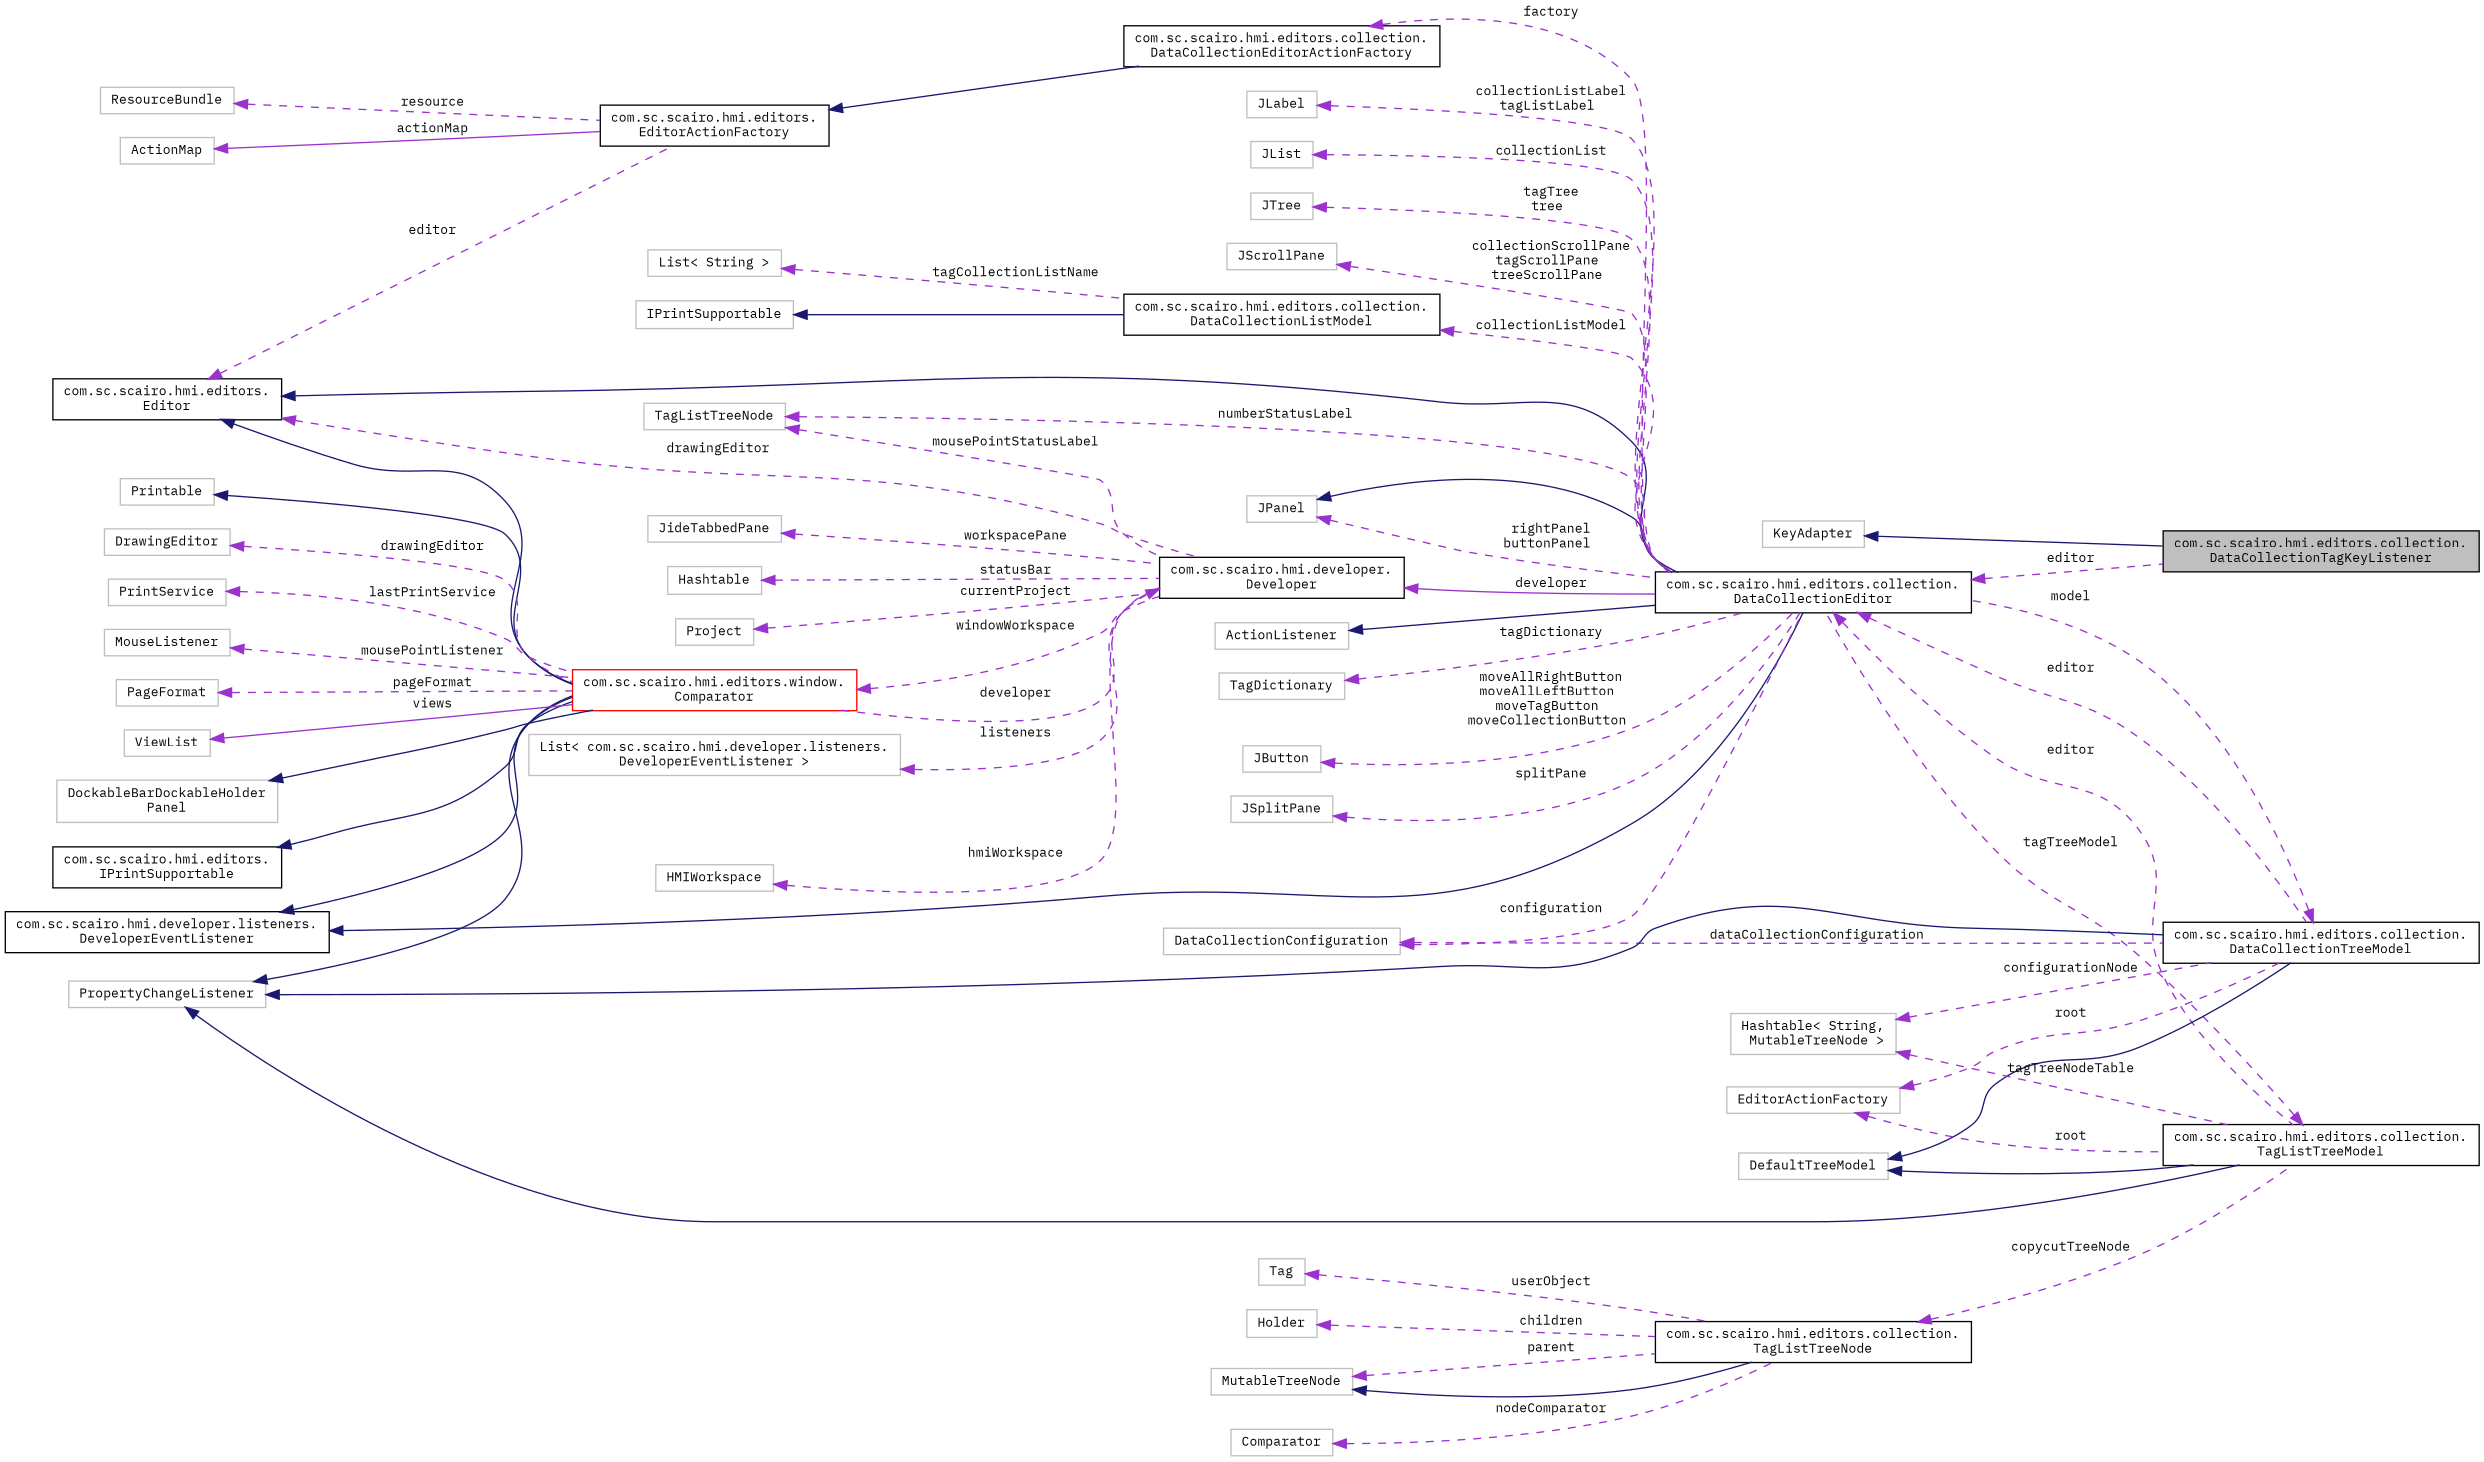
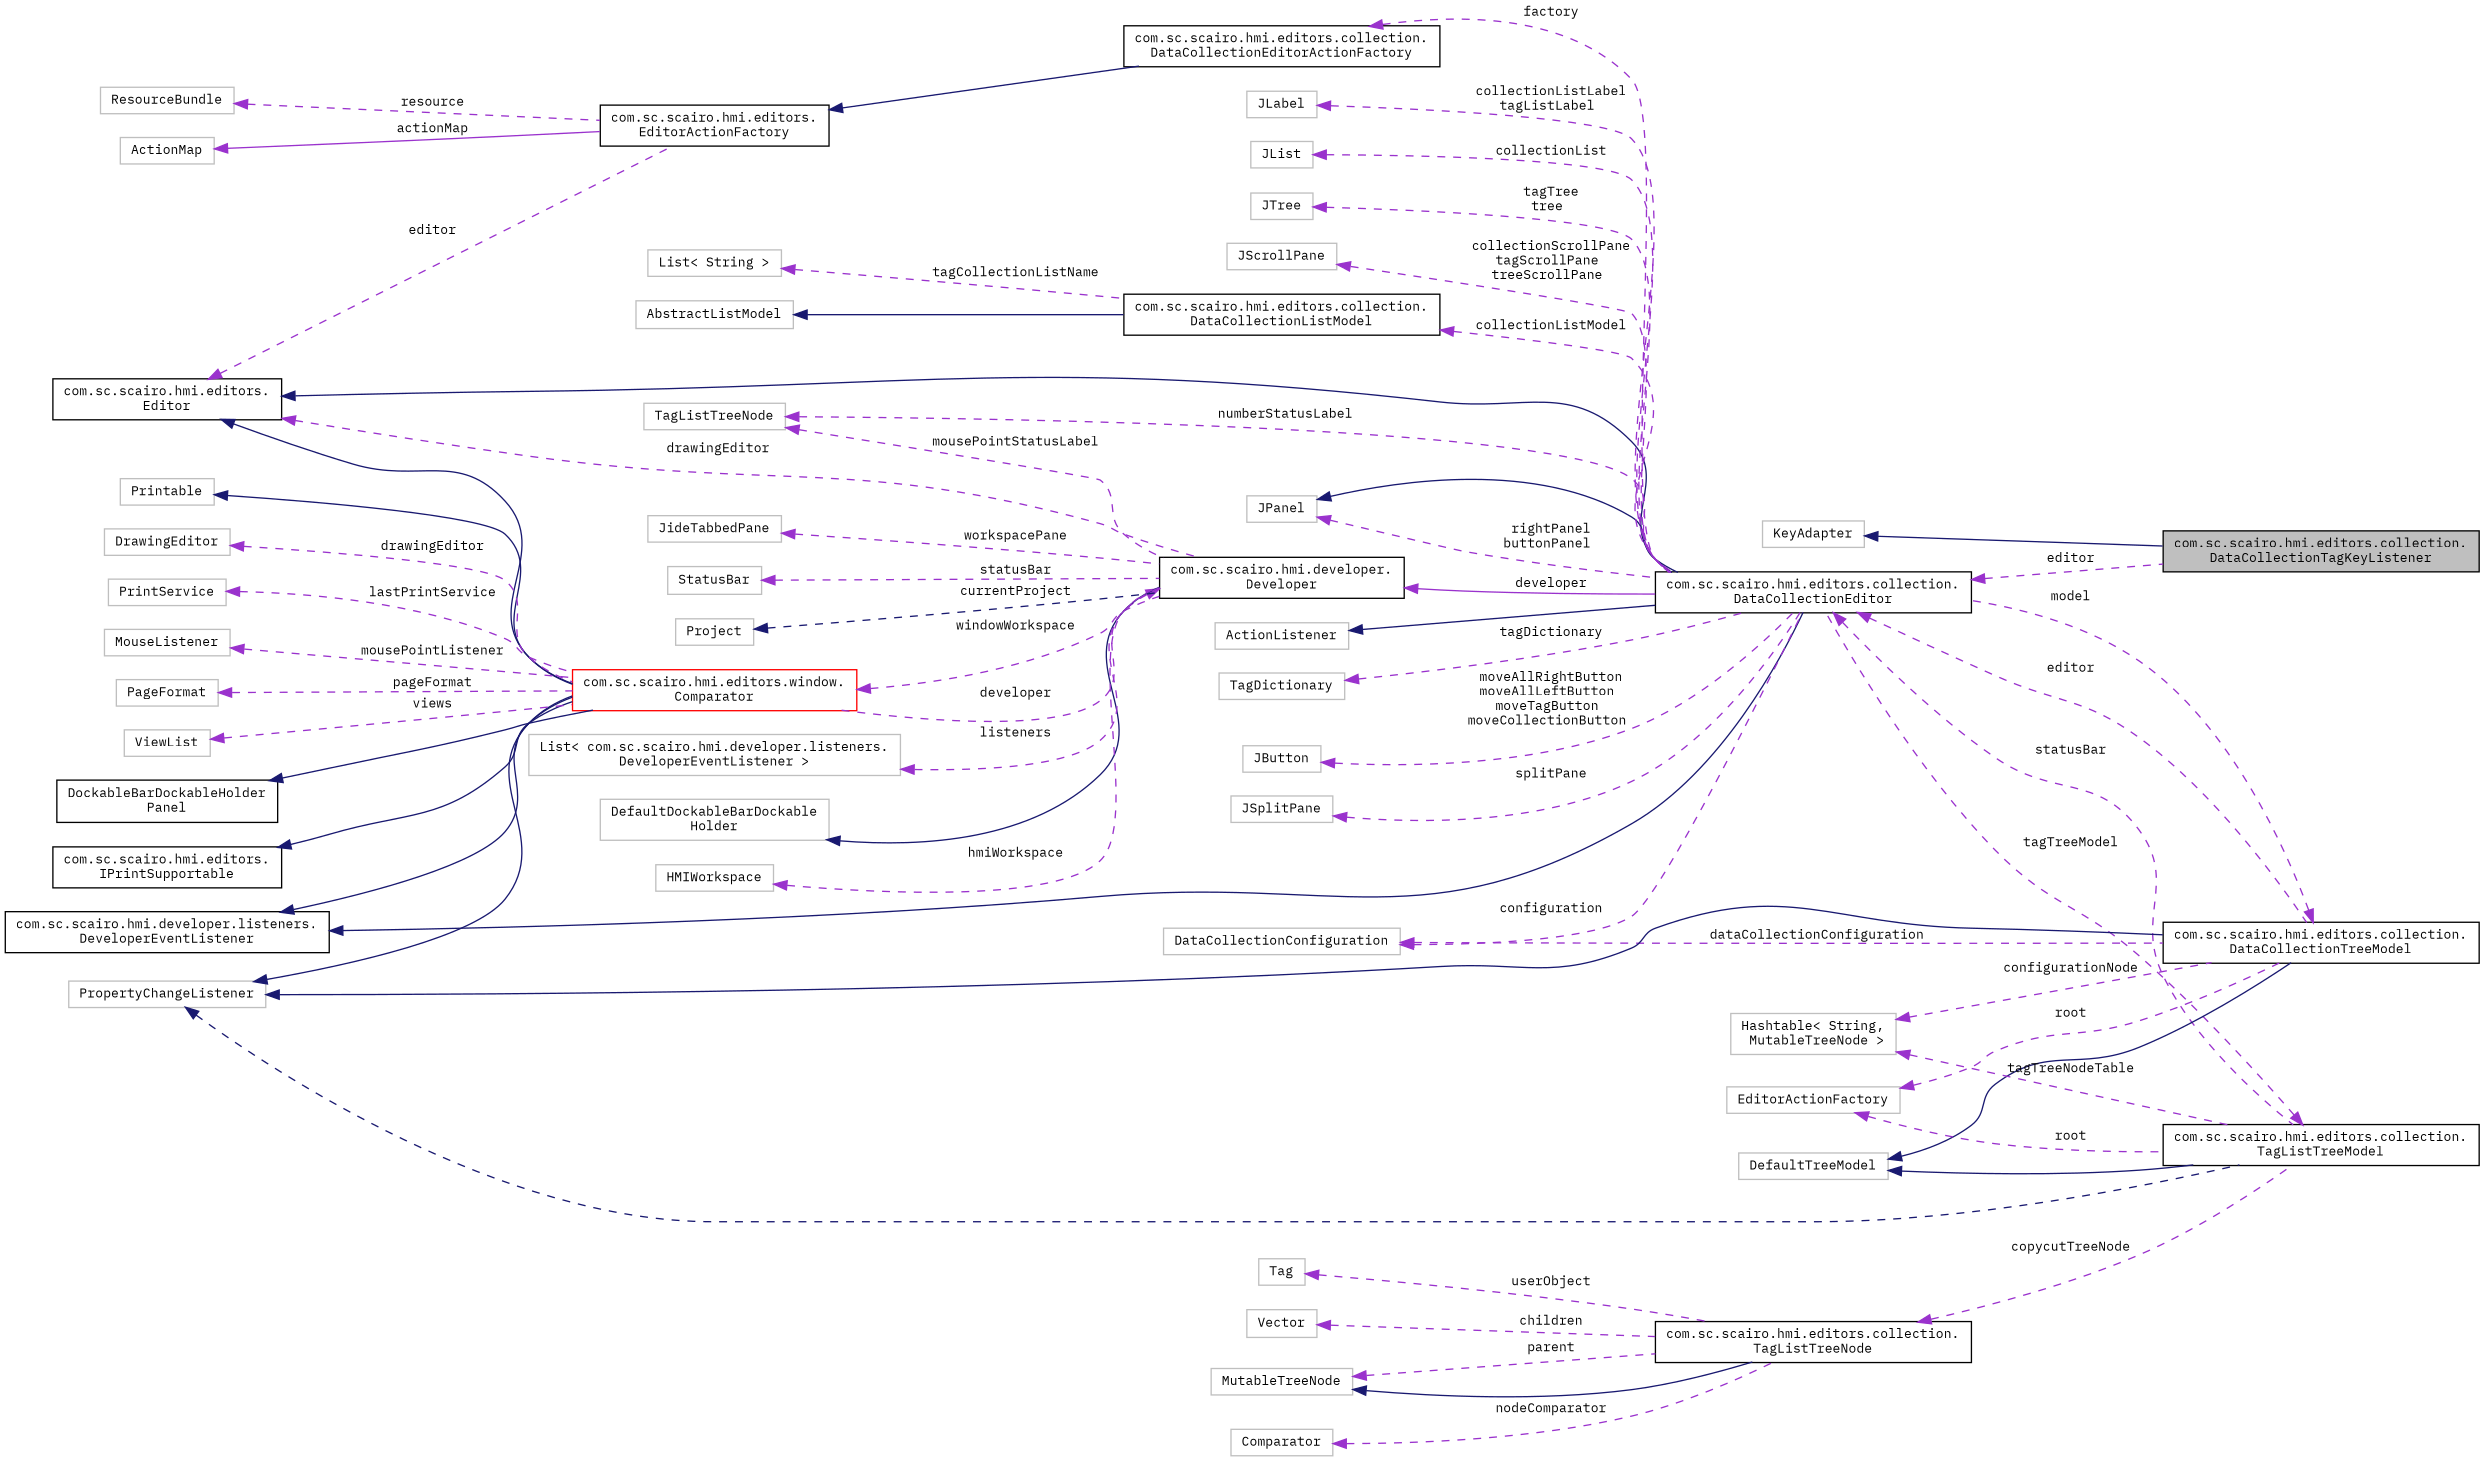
  digraph {
    fontname="IBM Plex Mono"
    rankdir=LR
    node [color=grey75 fillcolor=white fontname="IBM Plex Mono" fontsize=10 shape=record style=filled]
    edge [color=darkorchid3 dir=back fontname="IBM Plex Mono" fontsize=10 labelfontname=Helvetica labelfontsize=10 style=dashed]
    n1 [color=black fillcolor=grey75 fontcolor=black height=0.2 label="com.sc.scairo.hmi.editors.collection.\lDataCollectionTagKeyListener" width=0.4]
    n2 [height=0.2 label=KeyAdapter width=0.4]
    n3 [color=black height=0.2 label="com.sc.scairo.hmi.editors.collection.\lDataCollectionEditor" width=0.4]
    n4 [color=black height=0.2 label="com.sc.scairo.hmi.editors.collection.\lTagListTreeModel" width=0.4]
    n5 [color=black height=0.2 label="com.sc.scairo.hmi.editors.collection.\lDataCollectionTreeModel" width=0.4]
    n6 [height=0.2 label=JPanel width=0.4]
    n7 [color=black height=0.2 label="com.sc.scairo.hmi.developer.listeners.\lDeveloperEventListener" width=0.4]
    n8 [color=red height=0.2 label="com.sc.scairo.hmi.editors.window.\lComparator" width=0.4]
    n9 [color=black height=0.2 label="com.sc.scairo.hmi.developer.\lDeveloper" width=0.4]
    n10 [height=0.2 label=ActionListener width=0.4]
    n11 [color=black height=0.2 label="com.sc.scairo.hmi.editors.\lEditor" width=0.4]
    n12 [color=black height=0.2 label="com.sc.scairo.hmi.editors.\lEditorActionFactory" width=0.4]
    n13 [color=black height=0.2 label="com.sc.scairo.hmi.editors.collection.\lDataCollectionEditorActionFactory" width=0.4]
    n14 [height=0.2 label=TagDictionary width=0.4]
    n15 [height=0.2 label=DataCollectionConfiguration width=0.4]
    n16 [height=0.2 label=JButton width=0.4]
    n17 [height=0.2 label=DefaultTreeModel width=0.4]
    n18 [height=0.2 label=PropertyChangeListener width=0.4]
    n19 [height=0.2 label=EditorActionFactory width=0.4]
    n20 [height=0.2 label="Hashtable\< String,\l MutableTreeNode \>" width=0.4]
    n21 [color=black height=0.2 label="com.sc.scairo.hmi.editors.collection.\lTagListTreeNode" width=0.4]
    n22 [height=0.2 label=MutableTreeNode width=0.4]
-   n23 [height=0.2 label=Holder width=0.4]
+   n23 [height=0.2 label=Vector width=0.4]
    n24 [height=0.2 label=Comparator width=0.4]
    n25 [height=0.2 label=Tag width=0.4]
    n26 [height=0.2 label=JSplitPane width=0.4]
    n27 [height=0.2 label=TagListTreeNode width=0.4]
    n28 [height=0.2 label=ResourceBundle width=0.4]
    n29 [height=0.2 label=ActionMap width=0.4]
    n30 [height=0.2 label=JLabel width=0.4]
+   n31 [height=0.2 label="DefaultDockableBarDockable\lHolder" width=0.4]
    n32 [height=0.2 label=HMIWorkspace width=0.4]
-   n33 [height=0.2 label="DockableBarDockableHolder\lPanel" width=0.4]
+   n33 [color=black height=0.2 label="DockableBarDockableHolder\lPanel" width=0.4]
    n34 [color=black height=0.2 label="com.sc.scairo.hmi.editors.\lIPrintSupportable" width=0.4]
    n35 [height=0.2 label=Printable width=0.4]
    n36 [height=0.2 label=DrawingEditor width=0.4]
    n37 [height=0.2 label=PrintService width=0.4]
    n38 [height=0.2 label=MouseListener width=0.4]
    n39 [height=0.2 label=PageFormat width=0.4]
    n40 [height=0.2 label=ViewList width=0.4]
    n41 [height=0.2 label=JideTabbedPane width=0.4]
-   n42 [height=0.2 label=Hashtable width=0.4]
+   n42 [height=0.2 label=StatusBar width=0.4]
    n43 [height=0.2 label=Project width=0.4]
    n44 [height=0.2 label="List\< com.sc.scairo.hmi.developer.listeners.\lDeveloperEventListener \>" width=0.4]
    n45 [height=0.2 label=JList width=0.4]
    n46 [height=0.2 label=JTree width=0.4]
    n47 [height=0.2 label=JScrollPane width=0.4]
    n48 [color=black height=0.2 label="com.sc.scairo.hmi.editors.collection.\lDataCollectionListModel" width=0.4]
-   n49 [height=0.2 label=IPrintSupportable width=0.4]
+   n49 [height=0.2 label=AbstractListModel width=0.4]
    n50 [height=0.2 label="List\< String \>" width=0.4]
    n2 -> n1 [color=midnightblue style=solid]
    n3 -> n1 [label=" editor"]
-   n3 -> n4 [label=" editor"]
+   n3 -> n4 [label=" statusBar"]
    n3 -> n5 [label=" editor"]
    n4 -> n3 [label=" tagTreeModel"]
    n5 -> n3 [label=" model"]
    n6 -> n3 [color=midnightblue style=solid]
    n6 -> n3 [label=" rightPanel\nbuttonPanel"]
    n7 -> n3 [color=midnightblue style=solid]
    n7 -> n8 [color=midnightblue style=solid]
    n8 -> n9 [label=" windowWorkspace"]
    n9 -> n3 [label=" developer" style=solid]
    n9 -> n8 [label=" developer"]
    n10 -> n3 [color=midnightblue style=solid]
    n11 -> n3 [color=midnightblue style=solid]
    n11 -> n8 [color=midnightblue style=solid]
    n11 -> n9 [label=" drawingEditor"]
    n11 -> n12 [label=" editor"]
    n12 -> n13 [color=midnightblue style=solid]
    n13 -> n3 [label=" factory"]
    n14 -> n3 [label=" tagDictionary"]
    n15 -> n3 [label=" configuration"]
    n15 -> n5 [label=" dataCollectionConfiguration"]
    n16 -> n3 [label=" moveAllRightButton\nmoveAllLeftButton\nmoveTagButton\nmoveCollectionButton"]
    n17 -> n4 [color=midnightblue style=solid]
    n17 -> n5 [color=midnightblue style=solid]
-   n18 -> n4 [color=midnightblue style=solid]
+   n18 -> n4 [color=midnightblue]
    n18 -> n5 [color=midnightblue style=solid]
    n18 -> n8 [color=midnightblue style=solid]
    n19 -> n4 [label=" root"]
    n19 -> n5 [label=" root"]
    n20 -> n4 [label=" tagTreeNodeTable"]
    n20 -> n5 [label=" configurationNode"]
    n21 -> n4 [label=" copycutTreeNode"]
    n22 -> n21 [color=midnightblue style=solid]
    n22 -> n21 [label=" parent"]
    n23 -> n21 [label=" children"]
    n24 -> n21 [label=" nodeComparator"]
    n25 -> n21 [label=" userObject"]
    n26 -> n3 [label=" splitPane"]
    n27 -> n3 [label=" numberStatusLabel"]
    n27 -> n9 [label=" mousePointStatusLabel"]
    n28 -> n12 [label=" resource"]
    n29 -> n12 [label=" actionMap" style=solid]
    n30 -> n3 [label=" collectionListLabel\ntagListLabel"]
+   n31 -> n9 [color=midnightblue style=solid]
    n32 -> n9 [label=" hmiWorkspace"]
    n33 -> n8 [color=midnightblue style=solid]
    n34 -> n8 [color=midnightblue style=solid]
    n35 -> n8 [color=midnightblue style=solid]
    n36 -> n8 [label=" drawingEditor"]
    n37 -> n8 [label=" lastPrintService"]
    n38 -> n8 [label=" mousePointListener"]
    n39 -> n8 [label=" pageFormat"]
-   n40 -> n8 [label=" views" style=solid]
+   n40 -> n8 [label=" views"]
    n41 -> n9 [label=" workspacePane"]
    n42 -> n9 [label=" statusBar"]
-   n43 -> n9 [label=" currentProject"]
+   n43 -> n9 [color=midnightblue label=" currentProject"]
    n44 -> n9 [label=" listeners"]
    n45 -> n3 [label=" collectionList"]
    n46 -> n3 [label=" tagTree\ntree"]
    n47 -> n3 [label=" collectionScrollPane\ntagScrollPane\ntreeScrollPane"]
    n48 -> n3 [label=" collectionListModel"]
    n49 -> n48 [color=midnightblue style=solid]
    n50 -> n48 [label=" tagCollectionListName"]
  }
